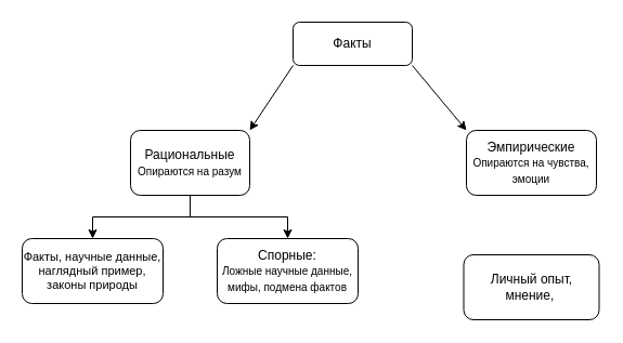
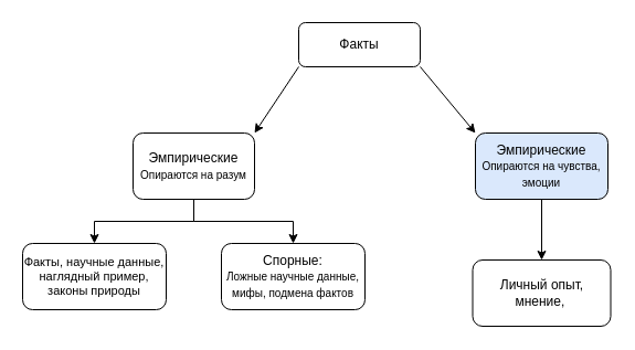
  <mxCell id="0" />
  <mxCell id="1" parent="0" />
  <mxCell id="2" value="Факты" style="rounded=1;whiteSpace=wrap;html=1;" vertex="1" parent="1"><mxGeometry x="270" y="20" width="110" height="40" as="geometry" /></mxCell>
  <mxCell id="3" value="" style="endArrow=classic;html=1;rounded=0;" edge="1" parent="1"><mxGeometry width="50" height="50" relative="1" as="geometry"><mxPoint x="270" y="60" as="sourcePoint" /><mxPoint x="230" y="120" as="targetPoint" /></mxGeometry></mxCell>
  <mxCell id="4" style="edgeStyle=orthogonalEdgeStyle;rounded=0;orthogonalLoop=1;jettySize=auto;html=1;fontSize=12;" edge="1" parent="1" source="6" target="10"><mxGeometry relative="1" as="geometry" /></mxCell>
  <mxCell id="5" value="" style="edgeStyle=orthogonalEdgeStyle;rounded=0;orthogonalLoop=1;jettySize=auto;html=1;fontSize=12;" edge="1" parent="1" source="6" target="12"><mxGeometry relative="1" as="geometry" /></mxCell>
- <mxCell id="6" value="Рациональные&lt;br&gt;&lt;font style=&quot;font-size: 10px&quot;&gt;Опираются на разум&lt;/font&gt;" style="rounded=1;whiteSpace=wrap;html=1;" vertex="1" parent="1"><mxGeometry x="120" y="120" width="110" height="60" as="geometry" /></mxCell>
+ <mxCell id="6" value="Эмпирические&lt;br&gt;&lt;font style=&quot;font-size: 10px&quot;&gt;Опираются на разум&lt;/font&gt;" style="rounded=1;whiteSpace=wrap;html=1;" vertex="1" parent="1"><mxGeometry x="120" y="120" width="110" height="60" as="geometry" /></mxCell>
  <mxCell id="7" value="" style="endArrow=classic;html=1;rounded=0;" edge="1" parent="1"><mxGeometry width="50" height="50" relative="1" as="geometry"><mxPoint x="380" y="60" as="sourcePoint" /><mxPoint x="430" y="120" as="targetPoint" /></mxGeometry></mxCell>
- <mxCell id="9" value="Эмпирические&lt;br&gt;&lt;font style=&quot;font-size: 10px&quot;&gt;Опираются на чувства, эмоции&lt;/font&gt;" style="rounded=1;whiteSpace=wrap;html=1;" vertex="1" parent="1"><mxGeometry x="430" y="120" width="120" height="60" as="geometry" /></mxCell>
+ <mxCell id="8" style="edgeStyle=orthogonalEdgeStyle;rounded=0;orthogonalLoop=1;jettySize=auto;html=1;fontSize=12;entryX=0.5;entryY=0;entryDx=0;entryDy=0;" edge="1" parent="1" source="9" target="11"><mxGeometry relative="1" as="geometry"><mxPoint x="450" y="230" as="targetPoint" /></mxGeometry></mxCell>
+ <mxCell id="9" value="Эмпирические&lt;br&gt;&lt;font style=&quot;font-size: 10px&quot;&gt;Опираются на чувства, эмоции&lt;/font&gt;" style="rounded=1;whiteSpace=wrap;html=1;fillColor=#dae8fc;" vertex="1" parent="1"><mxGeometry x="430" y="120" width="120" height="60" as="geometry" /></mxCell>
  <mxCell id="10" value="&lt;font style=&quot;font-size: 11px&quot;&gt;Факты, научные данные, наглядный пример, законы природы&lt;/font&gt;" style="rounded=1;whiteSpace=wrap;html=1;fontSize=8;" vertex="1" parent="1"><mxGeometry x="20" y="220" width="130" height="60" as="geometry" /></mxCell>
  <mxCell id="11" value="Личный опыт, мнение,&amp;nbsp;" style="rounded=1;whiteSpace=wrap;html=1;fontSize=12;" vertex="1" parent="1"><mxGeometry x="427.5" y="235" width="125" height="60" as="geometry" /></mxCell>
  <mxCell id="12" value="Спорные:&lt;br&gt;&lt;font style=&quot;font-size: 10px&quot;&gt;Ложные научные данные, мифы, подмена фактов&lt;/font&gt;" style="whiteSpace=wrap;html=1;rounded=1;" vertex="1" parent="1"><mxGeometry x="200" y="220" width="130" height="60" as="geometry" /></mxCell>
